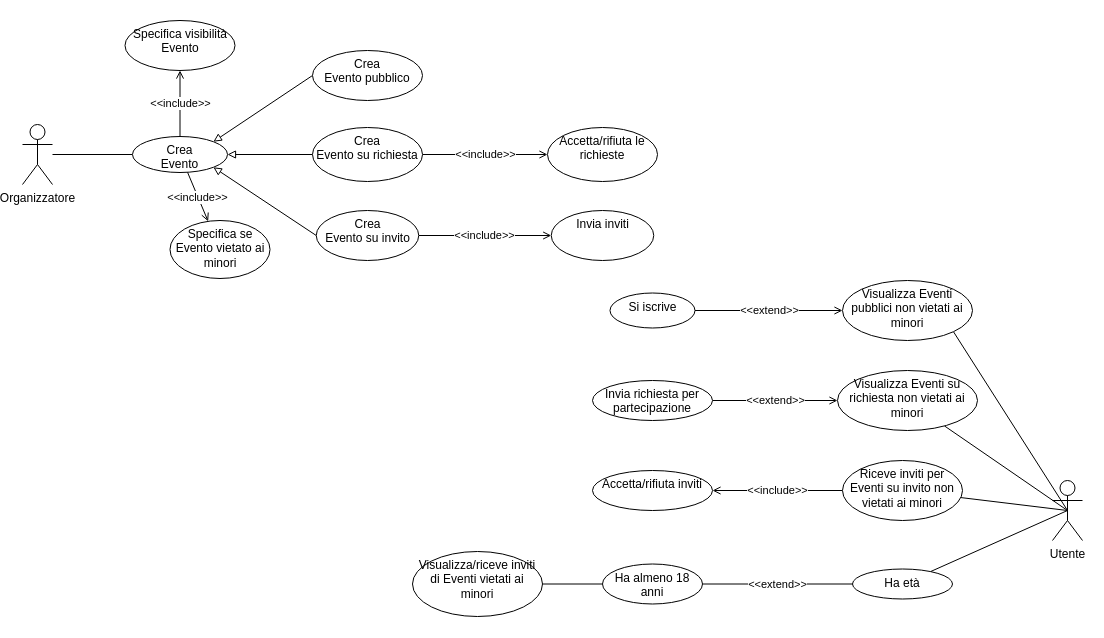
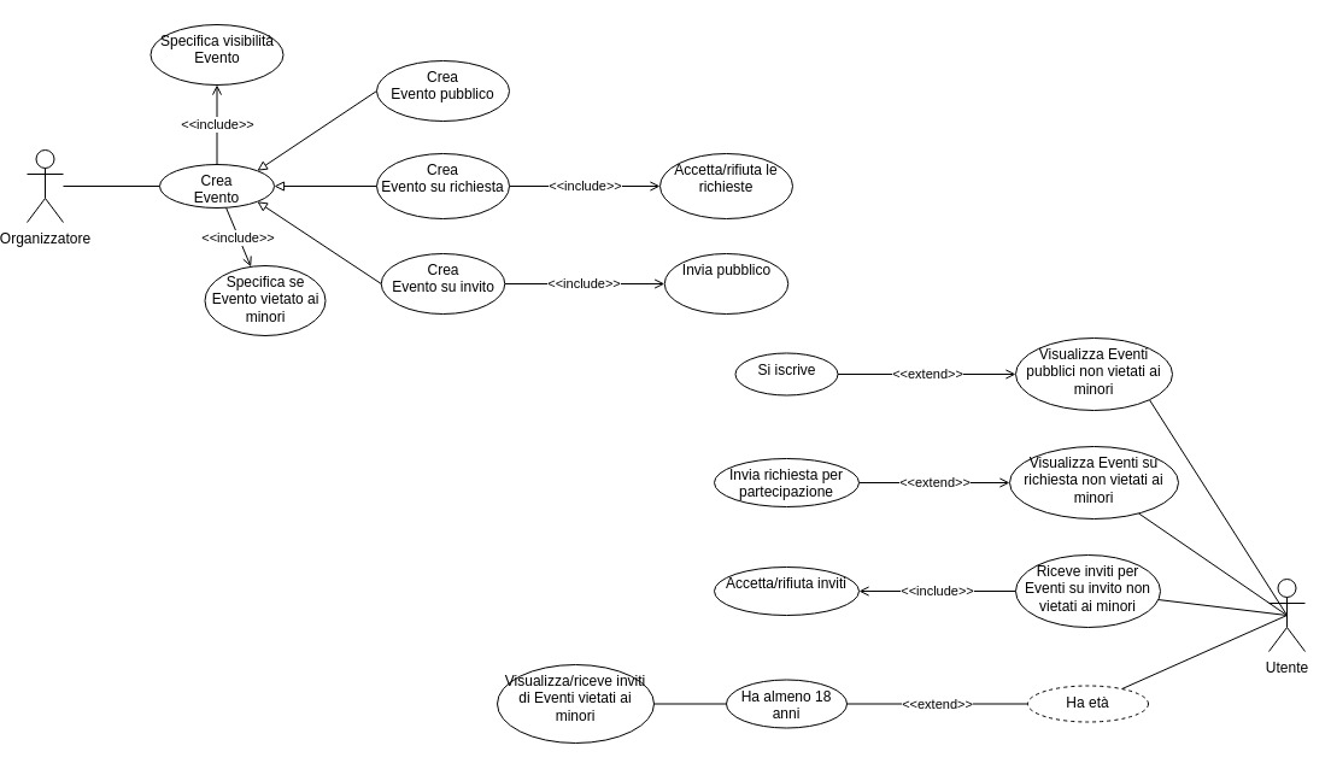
  <mxCell id="0" />
  <mxCell id="1" parent="0" />
  <mxCell id="2" style="rounded=0;orthogonalLoop=1;jettySize=auto;html=1;entryX=0;entryY=0.5;entryDx=0;entryDy=0;endArrow=none;endFill=0;" parent="1" source="3" target="9" edge="1"><mxGeometry relative="1" as="geometry" /></mxCell>
  <mxCell id="3" value="Organizzatore" style="shape=umlActor;verticalLabelPosition=bottom;verticalAlign=top;html=1;outlineConnect=0;" parent="1" vertex="1"><mxGeometry x="20" y="124" width="30" height="60" as="geometry" /></mxCell>
  <mxCell id="4" value="" style="edgeStyle=none;rounded=0;orthogonalLoop=1;jettySize=auto;html=1;endArrow=none;endFill=0;exitX=0.5;exitY=0.5;exitDx=0;exitDy=0;exitPerimeter=0;entryX=1;entryY=1;entryDx=0;entryDy=0;" edge="1" parent="1" source="5" target="21"><mxGeometry relative="1" as="geometry" /></mxCell>
  <mxCell id="5" value="Utente" style="shape=umlActor;verticalLabelPosition=bottom;verticalAlign=top;html=1;outlineConnect=0;" parent="1" vertex="1"><mxGeometry x="1050" y="480" width="30" height="60" as="geometry" /></mxCell>
  <mxCell id="6" value="" style="rounded=0;orthogonalLoop=1;jettySize=auto;html=1;endArrow=block;endFill=0;exitX=0;exitY=0.5;exitDx=0;exitDy=0;entryX=1;entryY=0;entryDx=0;entryDy=0;" edge="1" parent="1" source="10" target="9"><mxGeometry relative="1" as="geometry" /></mxCell>
  <mxCell id="7" value="&amp;lt;&amp;lt;include&amp;gt;&amp;gt;" style="edgeStyle=none;rounded=0;orthogonalLoop=1;jettySize=auto;html=1;endArrow=open;endFill=0;" edge="1" parent="1" source="9" target="17"><mxGeometry relative="1" as="geometry" /></mxCell>
  <mxCell id="8" value="&amp;lt;&amp;lt;include&amp;gt;&amp;gt;" style="edgeStyle=none;rounded=0;orthogonalLoop=1;jettySize=auto;html=1;endArrow=open;endFill=0;" edge="1" parent="1" source="9" target="31"><mxGeometry relative="1" as="geometry" /></mxCell>
  <mxCell id="9" value="Crea&lt;br&gt;Evento" style="ellipse;whiteSpace=wrap;html=1;verticalAlign=top;" parent="1" vertex="1"><mxGeometry x="130" y="136" width="95" height="36" as="geometry" /></mxCell>
  <mxCell id="10" value="Crea&lt;br&gt;Evento pubblico" style="ellipse;whiteSpace=wrap;html=1;verticalAlign=top;" vertex="1" parent="1"><mxGeometry x="310" y="50" width="110" height="50" as="geometry" /></mxCell>
  <mxCell id="11" value="" style="edgeStyle=none;rounded=0;orthogonalLoop=1;jettySize=auto;html=1;endArrow=block;endFill=0;" edge="1" parent="1" source="13" target="9"><mxGeometry relative="1" as="geometry" /></mxCell>
  <mxCell id="12" value="&amp;lt;&amp;lt;include&amp;gt;&amp;gt;" style="edgeStyle=none;rounded=0;orthogonalLoop=1;jettySize=auto;html=1;endArrow=open;endFill=0;" edge="1" parent="1" source="13" target="18"><mxGeometry relative="1" as="geometry" /></mxCell>
  <mxCell id="13" value="Crea&lt;br&gt;Evento su richiesta" style="ellipse;whiteSpace=wrap;html=1;verticalAlign=top;" vertex="1" parent="1"><mxGeometry x="310" y="127" width="110" height="54" as="geometry" /></mxCell>
  <mxCell id="14" style="edgeStyle=none;rounded=0;orthogonalLoop=1;jettySize=auto;html=1;entryX=1;entryY=1;entryDx=0;entryDy=0;endArrow=block;endFill=0;exitX=0;exitY=0.5;exitDx=0;exitDy=0;" edge="1" parent="1" source="16" target="9"><mxGeometry relative="1" as="geometry" /></mxCell>
  <mxCell id="15" value="&amp;lt;&amp;lt;include&amp;gt;&amp;gt;" style="edgeStyle=none;rounded=0;orthogonalLoop=1;jettySize=auto;html=1;endArrow=open;endFill=0;" edge="1" parent="1" source="16" target="19"><mxGeometry relative="1" as="geometry" /></mxCell>
  <mxCell id="16" value="Crea&lt;br&gt;Evento su invito" style="ellipse;whiteSpace=wrap;html=1;verticalAlign=top;" vertex="1" parent="1"><mxGeometry x="313.75" y="210" width="102.5" height="50" as="geometry" /></mxCell>
  <mxCell id="17" value="Specifica visibilità Evento" style="ellipse;whiteSpace=wrap;html=1;verticalAlign=top;" vertex="1" parent="1"><mxGeometry x="122.5" y="20" width="110" height="50" as="geometry" /></mxCell>
  <mxCell id="18" value="Accetta/rifiuta le richieste" style="ellipse;whiteSpace=wrap;html=1;verticalAlign=top;" vertex="1" parent="1"><mxGeometry x="545" y="127" width="110" height="54" as="geometry" /></mxCell>
- <mxCell id="19" value="Invia inviti" style="ellipse;whiteSpace=wrap;html=1;verticalAlign=top;" vertex="1" parent="1"><mxGeometry x="548.75" y="210" width="102.5" height="50" as="geometry" /></mxCell>
+ <mxCell id="19" value="Invia pubblico" style="ellipse;whiteSpace=wrap;html=1;verticalAlign=top;" vertex="1" parent="1"><mxGeometry x="548.75" y="210" width="102.5" height="50" as="geometry" /></mxCell>
  <mxCell id="20" value="&amp;lt;&amp;lt;extend&amp;gt;&amp;gt;" style="edgeStyle=none;rounded=0;orthogonalLoop=1;jettySize=auto;html=1;endArrow=open;endFill=0;" edge="1" parent="1" source="28" target="21"><mxGeometry relative="1" as="geometry" /></mxCell>
  <mxCell id="21" value="Visualizza Eventi pubblici non vietati ai minori" style="ellipse;whiteSpace=wrap;html=1;verticalAlign=top;" vertex="1" parent="1"><mxGeometry x="840" y="280" width="130" height="60" as="geometry" /></mxCell>
  <mxCell id="22" style="edgeStyle=none;rounded=0;orthogonalLoop=1;jettySize=auto;html=1;entryX=0.5;entryY=0.5;entryDx=0;entryDy=0;entryPerimeter=0;endArrow=none;endFill=0;" edge="1" parent="1" source="24" target="5"><mxGeometry relative="1" as="geometry" /></mxCell>
  <mxCell id="23" value="&amp;lt;&amp;lt;extend&amp;gt;&amp;gt;" style="edgeStyle=none;rounded=0;orthogonalLoop=1;jettySize=auto;html=1;endArrow=open;endFill=0;" edge="1" parent="1" source="29" target="24"><mxGeometry relative="1" as="geometry" /></mxCell>
  <mxCell id="24" value="Visualizza Eventi su richiesta non vietati ai minori" style="ellipse;whiteSpace=wrap;html=1;verticalAlign=top;" vertex="1" parent="1"><mxGeometry x="835" y="370" width="140" height="60" as="geometry" /></mxCell>
  <mxCell id="25" style="edgeStyle=none;rounded=0;orthogonalLoop=1;jettySize=auto;html=1;entryX=0.5;entryY=0.5;entryDx=0;entryDy=0;entryPerimeter=0;endArrow=none;endFill=0;" edge="1" parent="1" source="27" target="5"><mxGeometry relative="1" as="geometry" /></mxCell>
  <mxCell id="26" value="&amp;lt;&amp;lt;include&amp;gt;&amp;gt;" style="edgeStyle=none;rounded=0;orthogonalLoop=1;jettySize=auto;html=1;endArrow=open;endFill=0;" edge="1" parent="1" source="27" target="30"><mxGeometry relative="1" as="geometry" /></mxCell>
  <mxCell id="27" value="Riceve inviti per Eventi su invito non vietati ai minori" style="ellipse;whiteSpace=wrap;html=1;verticalAlign=top;" vertex="1" parent="1"><mxGeometry x="840" y="460" width="120" height="60" as="geometry" /></mxCell>
  <mxCell id="28" value="Si iscrive" style="ellipse;whiteSpace=wrap;html=1;verticalAlign=top;" vertex="1" parent="1"><mxGeometry x="607.5" y="292.5" width="85" height="35" as="geometry" /></mxCell>
  <mxCell id="29" value="Invia richiesta per partecipazione" style="ellipse;whiteSpace=wrap;html=1;verticalAlign=top;" vertex="1" parent="1"><mxGeometry x="590" y="380" width="120" height="40" as="geometry" /></mxCell>
  <mxCell id="30" value="Accetta/rifiuta inviti" style="ellipse;whiteSpace=wrap;html=1;verticalAlign=top;" vertex="1" parent="1"><mxGeometry x="590" y="470" width="120" height="40" as="geometry" /></mxCell>
  <mxCell id="31" value="Specifica se Evento vietato ai minori" style="ellipse;whiteSpace=wrap;html=1;verticalAlign=top;" vertex="1" parent="1"><mxGeometry x="167.5" y="220" width="100" height="58" as="geometry" /></mxCell>
  <mxCell id="32" style="edgeStyle=none;rounded=0;orthogonalLoop=1;jettySize=auto;html=1;entryX=0.5;entryY=0.5;entryDx=0;entryDy=0;entryPerimeter=0;endArrow=none;endFill=0;" edge="1" parent="1" source="33" target="5"><mxGeometry relative="1" as="geometry" /></mxCell>
- <mxCell id="33" value="Ha età" style="ellipse;whiteSpace=wrap;html=1;verticalAlign=top;" vertex="1" parent="1"><mxGeometry x="850" y="568.5" width="100" height="30" as="geometry" /></mxCell>
+ <mxCell id="33" value="Ha età" style="ellipse;whiteSpace=wrap;html=1;verticalAlign=top;dashed=1;" vertex="1" parent="1"><mxGeometry x="850" y="568.5" width="100" height="30" as="geometry" /></mxCell>
  <mxCell id="34" value="&amp;lt;&amp;lt;extend&amp;gt;&amp;gt;" style="edgeStyle=none;rounded=0;orthogonalLoop=1;jettySize=auto;html=1;endArrow=none;endFill=0;" edge="1" parent="1" source="36" target="33"><mxGeometry relative="1" as="geometry" /></mxCell>
  <mxCell id="35" value="" style="edgeStyle=none;rounded=0;orthogonalLoop=1;jettySize=auto;html=1;endArrow=none;endFill=0;" edge="1" parent="1" source="36" target="37"><mxGeometry relative="1" as="geometry" /></mxCell>
  <mxCell id="36" value="Ha almeno 18 anni" style="ellipse;whiteSpace=wrap;html=1;verticalAlign=top;" vertex="1" parent="1"><mxGeometry x="600" y="563.5" width="100" height="40" as="geometry" /></mxCell>
  <mxCell id="37" value="Visualizza/riceve inviti di Eventi vietati ai minori" style="ellipse;whiteSpace=wrap;html=1;verticalAlign=top;" vertex="1" parent="1"><mxGeometry x="410" y="551" width="130" height="65" as="geometry" /></mxCell>
